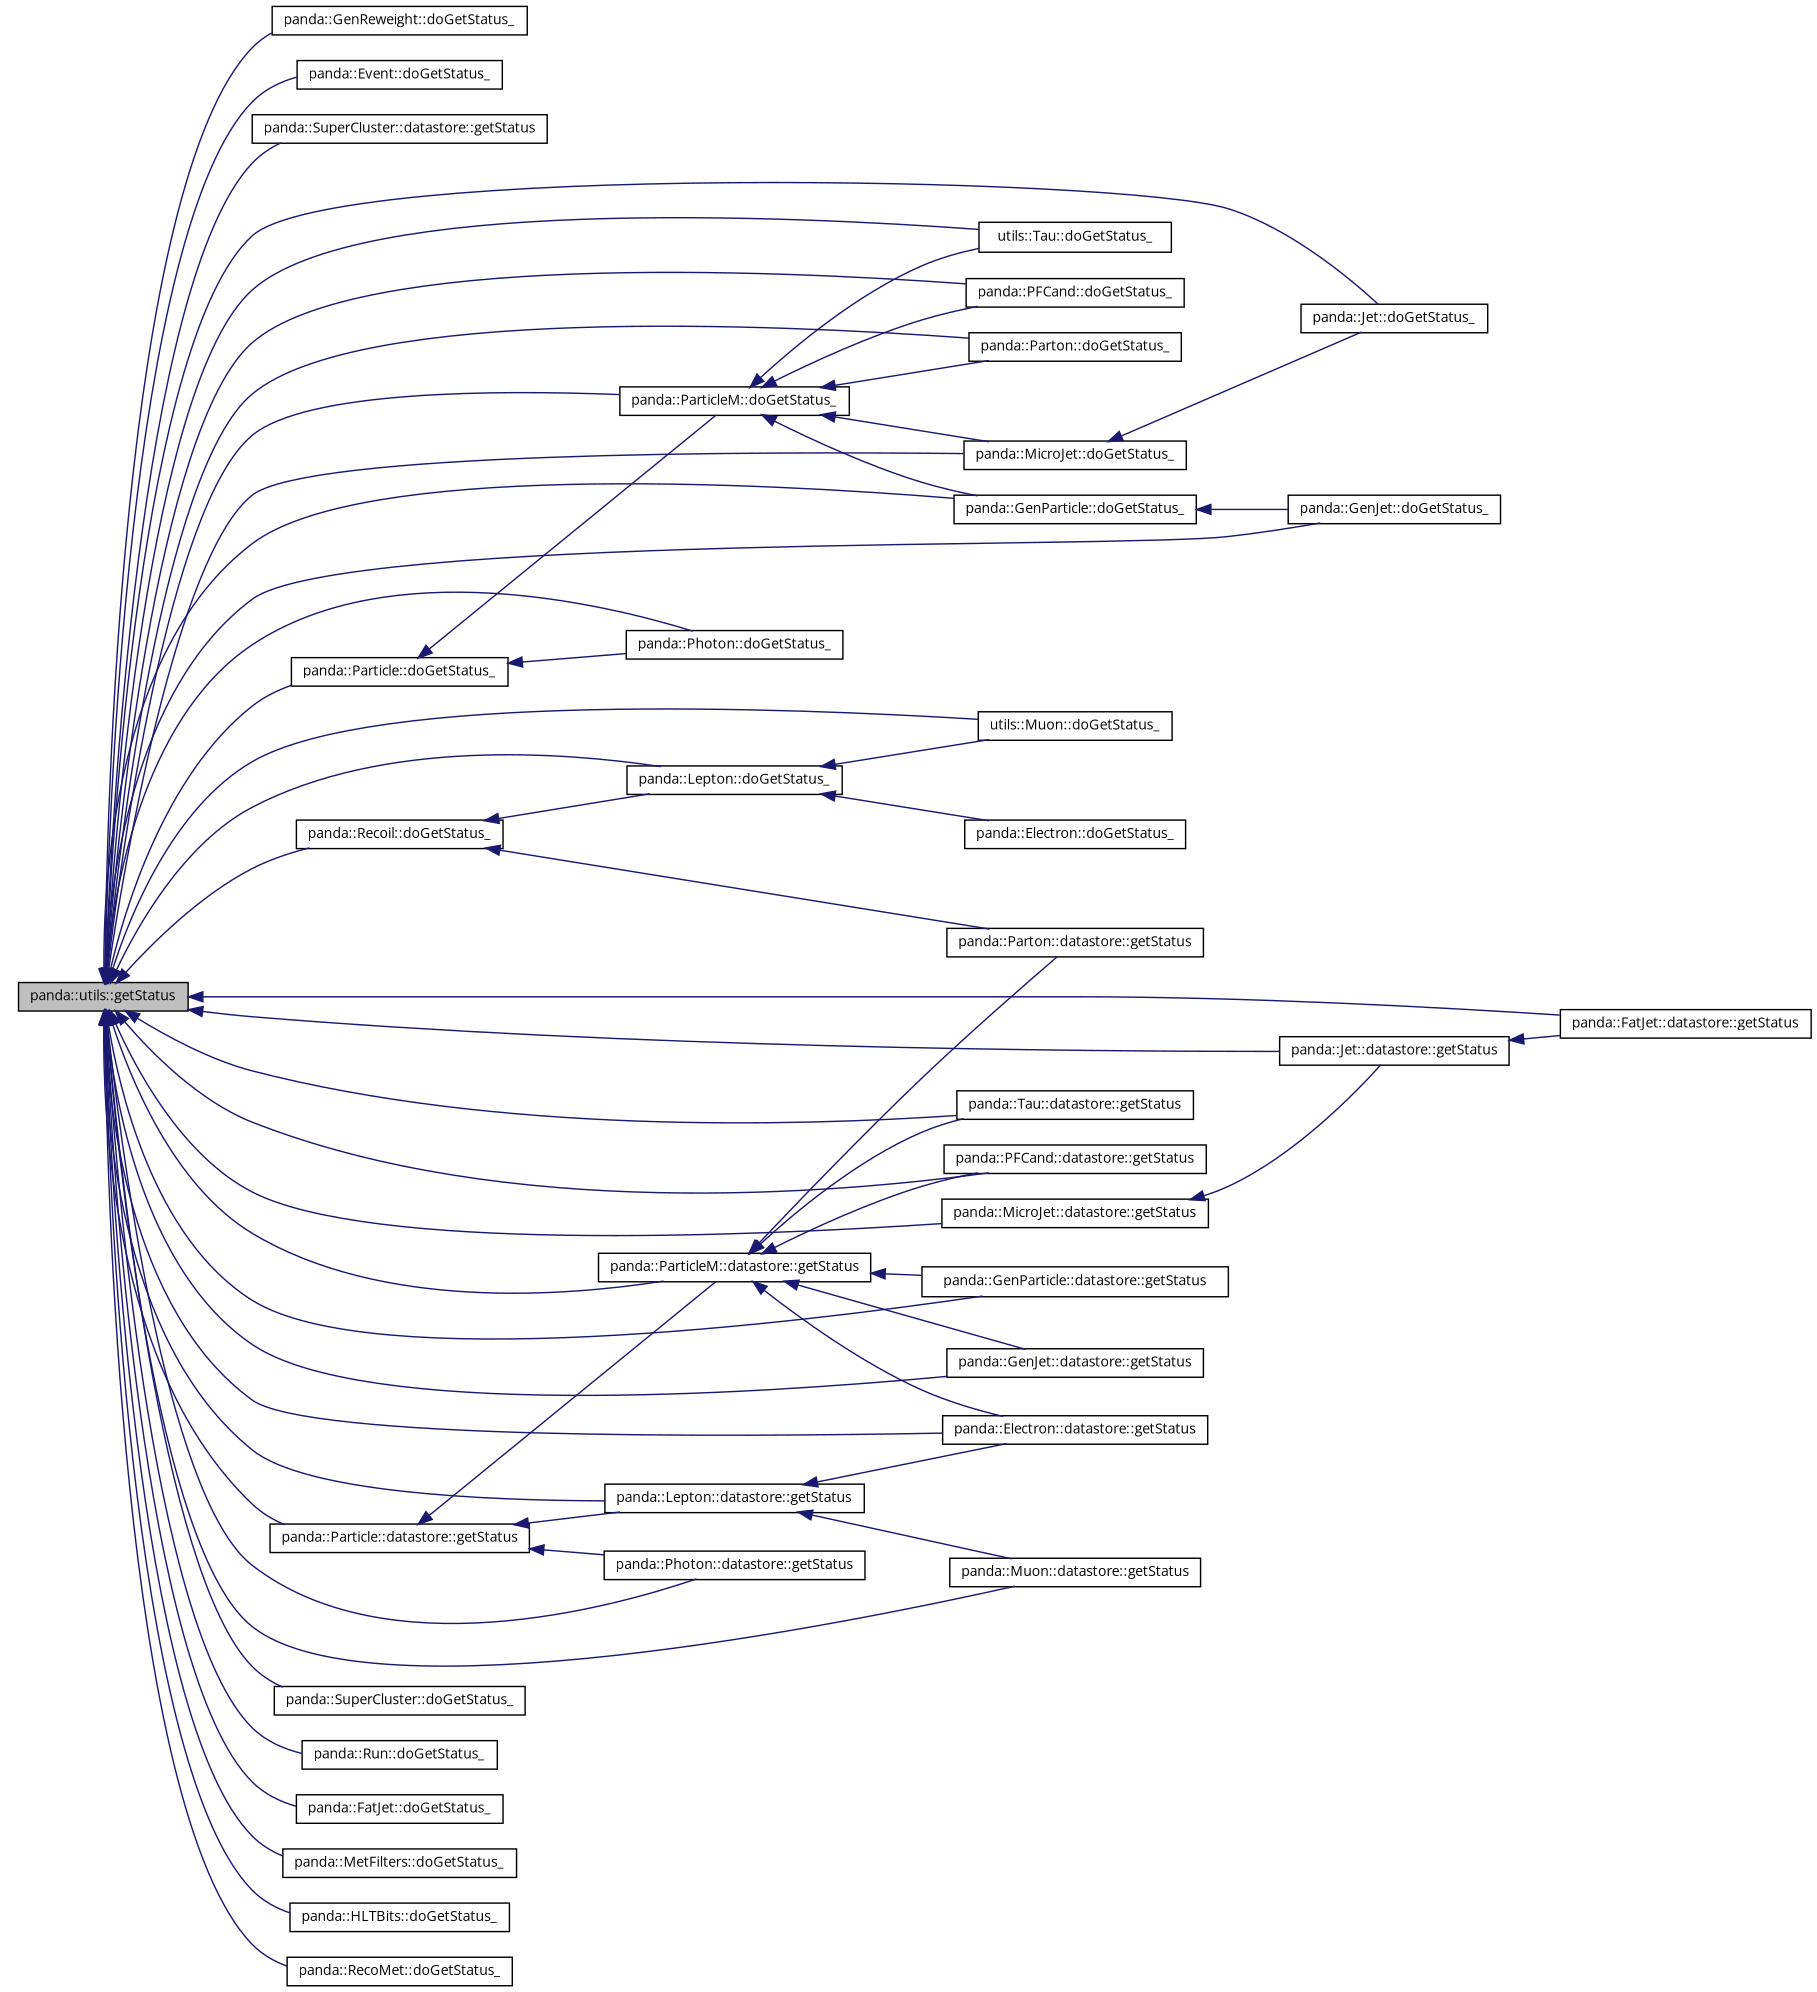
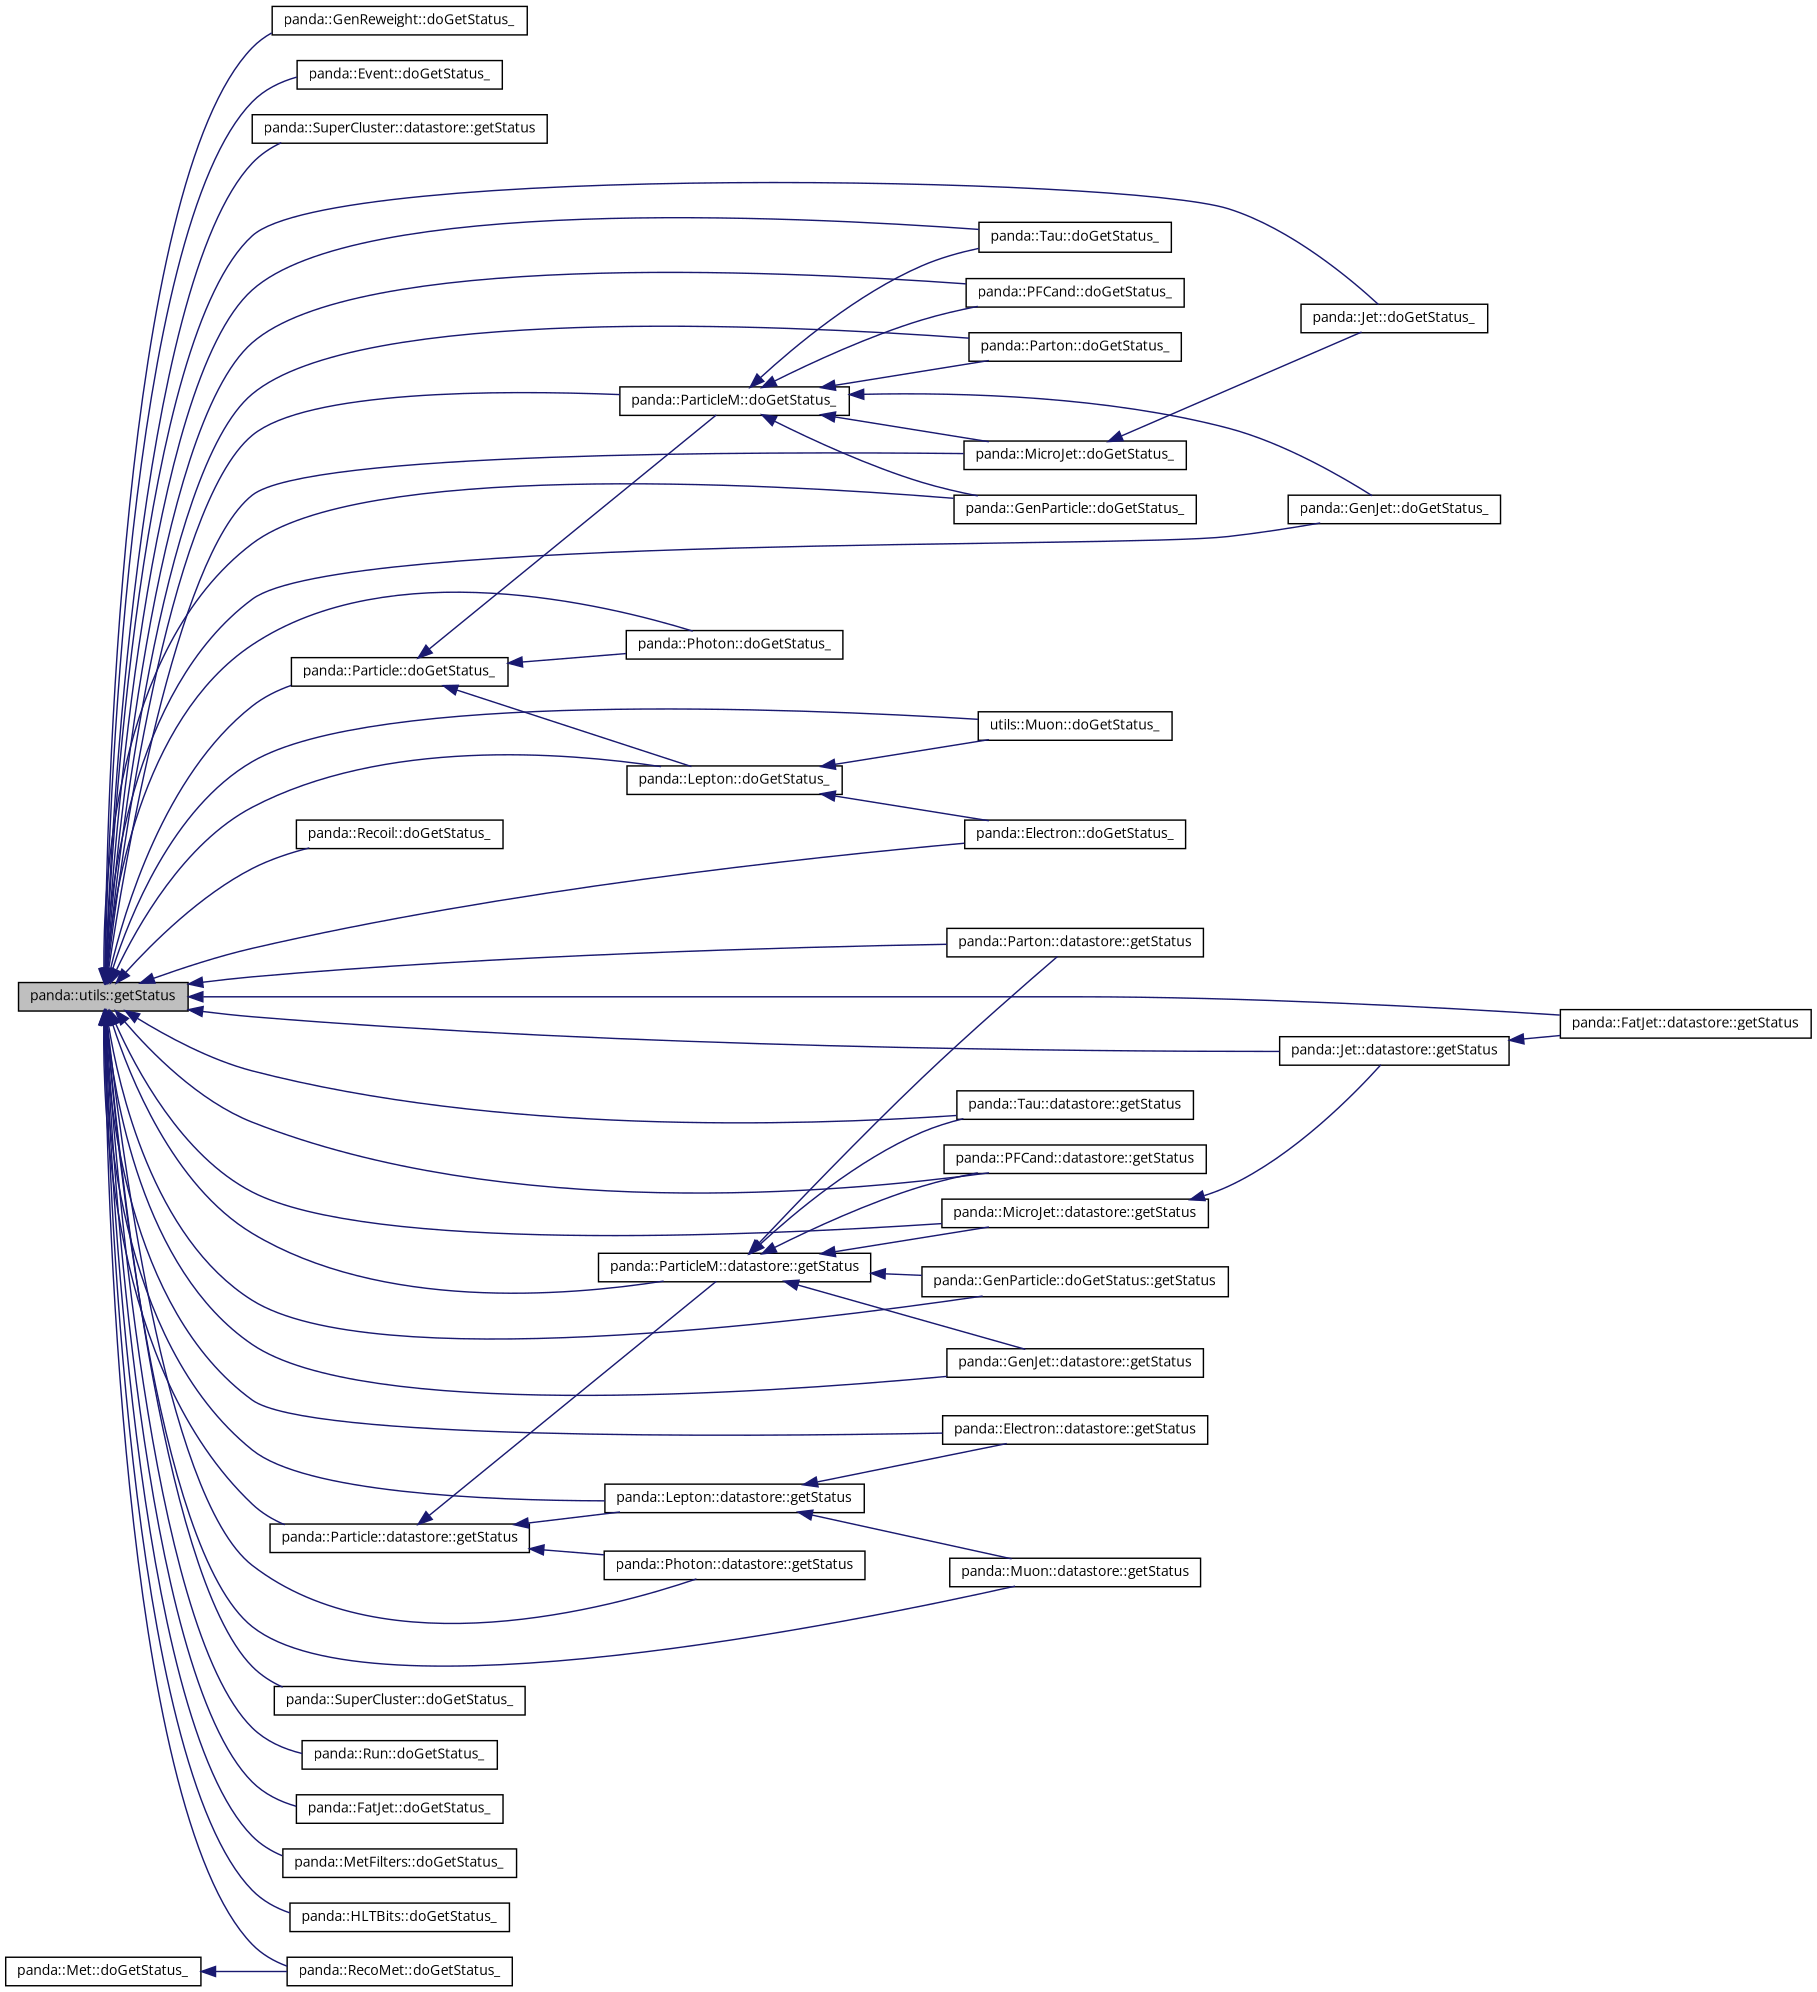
  digraph {
    fontname="Open Sans"
    rankdir=LR
    node [color=black fillcolor=white fontname="Open Sans" fontsize=10 shape=record style=filled]
    edge [color=midnightblue dir=back fontname="Open Sans" fontsize=10 labelfontname=Helvetica labelfontsize=10 style=solid]
    n1 [fillcolor=grey75 fontcolor=black height=0.2 label="panda::utils::getStatus" width=0.4]
-   n2 [height=0.2 label="utils::Tau::doGetStatus_" width=0.4]
+   n2 [height=0.2 label="panda::Tau::doGetStatus_" width=0.4]
    n3 [height=0.2 label="panda::SuperCluster::doGetStatus_" width=0.4]
    n4 [height=0.2 label="panda::Run::doGetStatus_" width=0.4]
    n5 [height=0.2 label="panda::RecoMet::doGetStatus_" width=0.4]
    n6 [height=0.2 label="panda::Recoil::doGetStatus_" width=0.4]
    n7 [height=0.2 label="panda::Photon::doGetStatus_" width=0.4]
    n8 [height=0.2 label="panda::PFCand::doGetStatus_" width=0.4]
    n9 [height=0.2 label="panda::Parton::doGetStatus_" width=0.4]
    n10 [height=0.2 label="panda::ParticleM::doGetStatus_" width=0.4]
    n11 [height=0.2 label="panda::MicroJet::doGetStatus_" width=0.4]
    n12 [height=0.2 label="panda::Jet::doGetStatus_" width=0.4]
    n13 [height=0.2 label="panda::FatJet::doGetStatus_" width=0.4]
    n14 [height=0.2 label="panda::GenParticle::doGetStatus_" width=0.4]
    n15 [height=0.2 label="panda::GenJet::doGetStatus_" width=0.4]
    n16 [height=0.2 label="panda::Particle::doGetStatus_" width=0.4]
    n17 [height=0.2 label="panda::Lepton::doGetStatus_" width=0.4]
    n18 [height=0.2 label="utils::Muon::doGetStatus_" width=0.4]
    n19 [height=0.2 label="panda::Electron::doGetStatus_" width=0.4]
    n20 [height=0.2 label="panda::MetFilters::doGetStatus_" width=0.4]
    n21 [height=0.2 label="panda::HLTBits::doGetStatus_" width=0.4]
    n22 [height=0.2 label="panda::GenReweight::doGetStatus_" width=0.4]
    n23 [height=0.2 label="panda::Event::doGetStatus_" width=0.4]
    n24 [height=0.2 label="panda::Tau::datastore::getStatus" width=0.4]
    n25 [height=0.2 label="panda::SuperCluster::datastore::getStatus" width=0.4]
    n26 [height=0.2 label="panda::Photon::datastore::getStatus" width=0.4]
    n27 [height=0.2 label="panda::PFCand::datastore::getStatus" width=0.4]
    n28 [height=0.2 label="panda::Parton::datastore::getStatus" width=0.4]
    n29 [height=0.2 label="panda::ParticleM::datastore::getStatus" width=0.4]
    n30 [height=0.2 label="panda::MicroJet::datastore::getStatus" width=0.4]
    n31 [height=0.2 label="panda::Jet::datastore::getStatus" width=0.4]
    n32 [height=0.2 label="panda::FatJet::datastore::getStatus" width=0.4]
-   n33 [height=0.2 label="panda::GenParticle::datastore::getStatus" width=0.4]
+   n33 [height=0.2 label="panda::GenParticle::doGetStatus::getStatus" width=0.4]
    n34 [height=0.2 label="panda::GenJet::datastore::getStatus" width=0.4]
    n35 [height=0.2 label="panda::Particle::datastore::getStatus" width=0.4]
    n36 [height=0.2 label="panda::Lepton::datastore::getStatus" width=0.4]
    n37 [height=0.2 label="panda::Muon::datastore::getStatus" width=0.4]
    n38 [height=0.2 label="panda::Electron::datastore::getStatus" width=0.4]
+   n39 [height=0.2 label="panda::Met::doGetStatus_" width=0.4]
    n1 -> n2
    n1 -> n3
    n1 -> n4
    n1 -> n5
    n1 -> n6
    n1 -> n7
    n1 -> n8
    n1 -> n9
    n1 -> n10
    n1 -> n11
    n1 -> n12
    n1 -> n13
    n1 -> n14
    n1 -> n15
    n1 -> n16
    n1 -> n17
    n1 -> n18
+   n1 -> n19
    n1 -> n20
    n1 -> n21
    n1 -> n22
    n1 -> n23
    n1 -> n24
    n1 -> n25
    n1 -> n26
    n1 -> n27
-   n6 -> n28
+   n1 -> n28
    n1 -> n29
    n1 -> n30
    n1 -> n31
    n1 -> n32
    n1 -> n33
    n1 -> n34
    n1 -> n35
    n1 -> n36
    n1 -> n37
    n1 -> n38
    n10 -> n2
    n10 -> n8
    n10 -> n9
    n10 -> n11
    n10 -> n14
-   n14 -> n15
+   n10 -> n15
    n11 -> n12
    n16 -> n7
    n16 -> n10
-   n6 -> n17
+   n16 -> n17
    n17 -> n18
    n17 -> n19
    n29 -> n24
    n29 -> n27
    n29 -> n28
-   n29 -> n38
+   n29 -> n30
    n29 -> n33
    n29 -> n34
    n30 -> n31
    n31 -> n32
    n35 -> n26
    n35 -> n29
    n35 -> n36
    n36 -> n37
    n36 -> n38
+   n39 -> n5
  }
